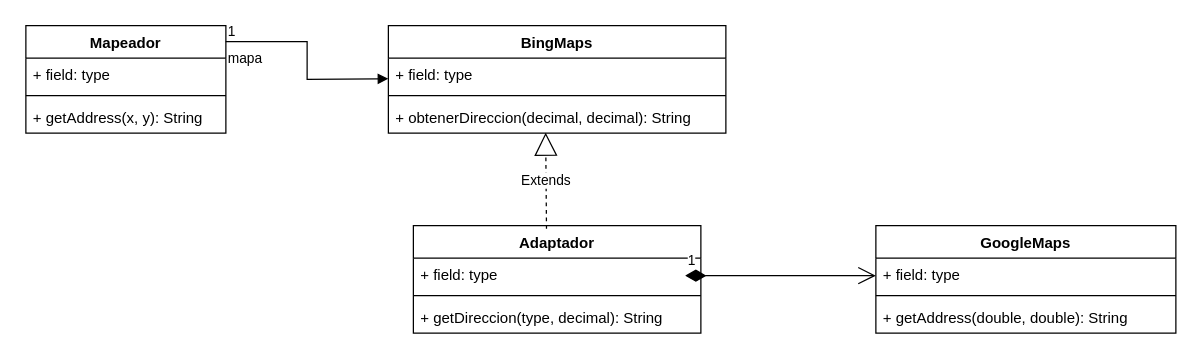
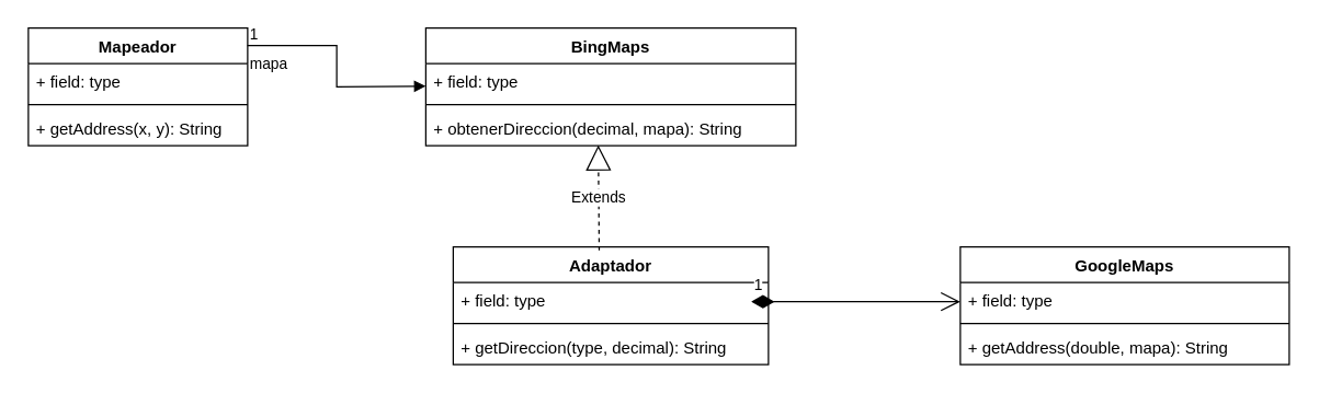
  <mxCell id="0" />
  <mxCell id="1" parent="0" />
  <mxCell id="2" value="BingMaps" style="swimlane;fontStyle=1;align=center;verticalAlign=top;childLayout=stackLayout;horizontal=1;startSize=26;horizontalStack=0;resizeParent=1;resizeParentMax=0;resizeLast=0;collapsible=1;marginBottom=0;whiteSpace=wrap;html=1;" parent="1" vertex="1"><mxGeometry x="310" y="20" width="270" height="86" as="geometry" /></mxCell>
  <mxCell id="3" value="+ field: type" style="text;strokeColor=none;fillColor=none;align=left;verticalAlign=top;spacingLeft=4;spacingRight=4;overflow=hidden;rotatable=0;points=[[0,0.5],[1,0.5]];portConstraint=eastwest;whiteSpace=wrap;html=1;" parent="2" vertex="1"><mxGeometry y="26" width="270" height="26" as="geometry" /></mxCell>
  <mxCell id="4" value="" style="line;strokeWidth=1;fillColor=none;align=left;verticalAlign=middle;spacingTop=-1;spacingLeft=3;spacingRight=3;rotatable=0;labelPosition=right;points=[];portConstraint=eastwest;strokeColor=inherit;" parent="2" vertex="1"><mxGeometry y="52" width="270" height="8" as="geometry" /></mxCell>
- <mxCell id="5" value="+ obtenerDireccion(decimal, decimal): String" style="text;strokeColor=none;fillColor=none;align=left;verticalAlign=top;spacingLeft=4;spacingRight=4;overflow=hidden;rotatable=0;points=[[0,0.5],[1,0.5]];portConstraint=eastwest;whiteSpace=wrap;html=1;" parent="2" vertex="1"><mxGeometry y="60" width="270" height="26" as="geometry" /></mxCell>
+ <mxCell id="5" value="+ obtenerDireccion(decimal, mapa): String" style="text;strokeColor=none;fillColor=none;align=left;verticalAlign=top;spacingLeft=4;spacingRight=4;overflow=hidden;rotatable=0;points=[[0,0.5],[1,0.5]];portConstraint=eastwest;whiteSpace=wrap;html=1;" parent="2" vertex="1"><mxGeometry y="60" width="270" height="26" as="geometry" /></mxCell>
  <mxCell id="6" value="Mapeador" style="swimlane;fontStyle=1;align=center;verticalAlign=top;childLayout=stackLayout;horizontal=1;startSize=26;horizontalStack=0;resizeParent=1;resizeParentMax=0;resizeLast=0;collapsible=1;marginBottom=0;whiteSpace=wrap;html=1;" parent="1" vertex="1"><mxGeometry x="20" y="20" width="160" height="86" as="geometry" /></mxCell>
  <mxCell id="7" value="+ field: type" style="text;strokeColor=none;fillColor=none;align=left;verticalAlign=top;spacingLeft=4;spacingRight=4;overflow=hidden;rotatable=0;points=[[0,0.5],[1,0.5]];portConstraint=eastwest;whiteSpace=wrap;html=1;" parent="6" vertex="1"><mxGeometry y="26" width="160" height="26" as="geometry" /></mxCell>
  <mxCell id="8" value="" style="line;strokeWidth=1;fillColor=none;align=left;verticalAlign=middle;spacingTop=-1;spacingLeft=3;spacingRight=3;rotatable=0;labelPosition=right;points=[];portConstraint=eastwest;strokeColor=inherit;" parent="6" vertex="1"><mxGeometry y="52" width="160" height="8" as="geometry" /></mxCell>
  <mxCell id="9" value="+ getAddress(x, y): String" style="text;strokeColor=none;fillColor=none;align=left;verticalAlign=top;spacingLeft=4;spacingRight=4;overflow=hidden;rotatable=0;points=[[0,0.5],[1,0.5]];portConstraint=eastwest;whiteSpace=wrap;html=1;" parent="6" vertex="1"><mxGeometry y="60" width="160" height="26" as="geometry" /></mxCell>
  <mxCell id="10" value="GoogleMaps" style="swimlane;fontStyle=1;align=center;verticalAlign=top;childLayout=stackLayout;horizontal=1;startSize=26;horizontalStack=0;resizeParent=1;resizeParentMax=0;resizeLast=0;collapsible=1;marginBottom=0;whiteSpace=wrap;html=1;" parent="1" vertex="1"><mxGeometry x="700" y="180" width="240" height="86" as="geometry" /></mxCell>
  <mxCell id="11" value="+ field: type" style="text;strokeColor=none;fillColor=none;align=left;verticalAlign=top;spacingLeft=4;spacingRight=4;overflow=hidden;rotatable=0;points=[[0,0.5],[1,0.5]];portConstraint=eastwest;whiteSpace=wrap;html=1;" parent="10" vertex="1"><mxGeometry y="26" width="240" height="26" as="geometry" /></mxCell>
  <mxCell id="12" value="" style="line;strokeWidth=1;fillColor=none;align=left;verticalAlign=middle;spacingTop=-1;spacingLeft=3;spacingRight=3;rotatable=0;labelPosition=right;points=[];portConstraint=eastwest;strokeColor=inherit;" parent="10" vertex="1"><mxGeometry y="52" width="240" height="8" as="geometry" /></mxCell>
- <mxCell id="13" value="+ getAddress(double, double): String" style="text;strokeColor=none;fillColor=none;align=left;verticalAlign=top;spacingLeft=4;spacingRight=4;overflow=hidden;rotatable=0;points=[[0,0.5],[1,0.5]];portConstraint=eastwest;whiteSpace=wrap;html=1;" parent="10" vertex="1"><mxGeometry y="60" width="240" height="26" as="geometry" /></mxCell>
+ <mxCell id="13" value="+ getAddress(double, mapa): String" style="text;strokeColor=none;fillColor=none;align=left;verticalAlign=top;spacingLeft=4;spacingRight=4;overflow=hidden;rotatable=0;points=[[0,0.5],[1,0.5]];portConstraint=eastwest;whiteSpace=wrap;html=1;" parent="10" vertex="1"><mxGeometry y="60" width="240" height="26" as="geometry" /></mxCell>
  <mxCell id="14" value="Adaptador" style="swimlane;fontStyle=1;align=center;verticalAlign=top;childLayout=stackLayout;horizontal=1;startSize=26;horizontalStack=0;resizeParent=1;resizeParentMax=0;resizeLast=0;collapsible=1;marginBottom=0;whiteSpace=wrap;html=1;" parent="1" vertex="1"><mxGeometry x="330" y="180" width="230" height="86" as="geometry" /></mxCell>
  <mxCell id="15" value="+ field: type" style="text;strokeColor=none;fillColor=none;align=left;verticalAlign=top;spacingLeft=4;spacingRight=4;overflow=hidden;rotatable=0;points=[[0,0.5],[1,0.5]];portConstraint=eastwest;whiteSpace=wrap;html=1;" parent="14" vertex="1"><mxGeometry y="26" width="230" height="26" as="geometry" /></mxCell>
  <mxCell id="16" value="" style="line;strokeWidth=1;fillColor=none;align=left;verticalAlign=middle;spacingTop=-1;spacingLeft=3;spacingRight=3;rotatable=0;labelPosition=right;points=[];portConstraint=eastwest;strokeColor=inherit;" parent="14" vertex="1"><mxGeometry y="52" width="230" height="8" as="geometry" /></mxCell>
  <mxCell id="17" value="+ getDireccion(type, decimal): String" style="text;strokeColor=none;fillColor=none;align=left;verticalAlign=top;spacingLeft=4;spacingRight=4;overflow=hidden;rotatable=0;points=[[0,0.5],[1,0.5]];portConstraint=eastwest;whiteSpace=wrap;html=1;" parent="14" vertex="1"><mxGeometry y="60" width="230" height="26" as="geometry" /></mxCell>
  <mxCell id="18" value="mapa" style="endArrow=block;endFill=1;html=1;edgeStyle=orthogonalEdgeStyle;align=left;verticalAlign=top;rounded=0;exitX=0.999;exitY=0.149;exitDx=0;exitDy=0;exitPerimeter=0;" parent="1" source="6" edge="1"><mxGeometry x="-1" relative="1" as="geometry"><mxPoint x="200" y="63" as="sourcePoint" /><mxPoint x="310" y="62.5" as="targetPoint" /></mxGeometry></mxCell>
  <mxCell id="19" value="1" style="edgeLabel;resizable=0;html=1;align=left;verticalAlign=bottom;" parent="18" connectable="0" vertex="1"><mxGeometry x="-1" relative="1" as="geometry" /></mxCell>
  <mxCell id="20" value="Extends" style="endArrow=block;endSize=16;endFill=0;html=1;rounded=0;entryX=0.466;entryY=0.985;entryDx=0;entryDy=0;entryPerimeter=0;exitX=0.463;exitY=0.028;exitDx=0;exitDy=0;exitPerimeter=0;dashed=1;" parent="1" source="14" target="5" edge="1"><mxGeometry width="160" relative="1" as="geometry"><mxPoint x="540" y="180" as="sourcePoint" /><mxPoint x="700" y="180" as="targetPoint" /></mxGeometry></mxCell>
  <mxCell id="21" value="1" style="endArrow=open;html=1;endSize=12;startArrow=diamondThin;startSize=14;startFill=1;edgeStyle=orthogonalEdgeStyle;align=left;verticalAlign=bottom;rounded=0;" parent="1" edge="1"><mxGeometry x="-1" y="3" relative="1" as="geometry"><mxPoint x="547.5" y="220" as="sourcePoint" /><mxPoint x="700" y="220" as="targetPoint" /></mxGeometry></mxCell>
